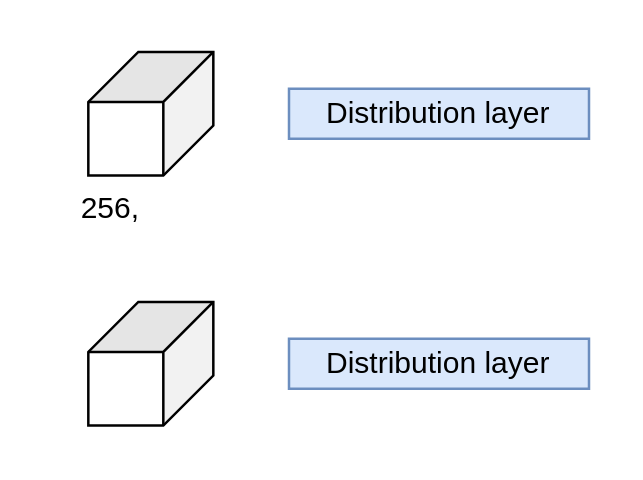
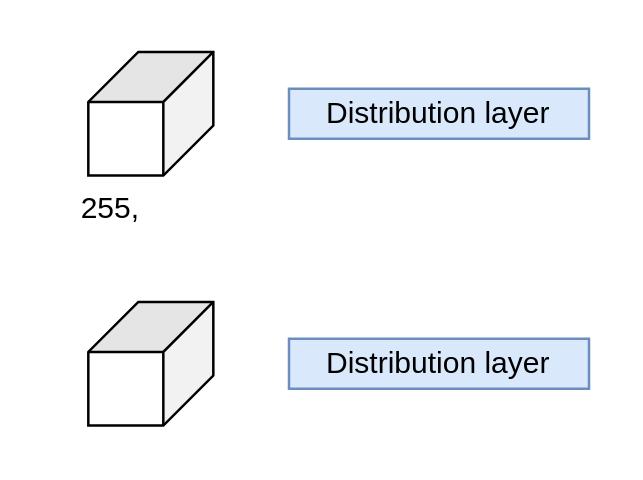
  <mxCell id="0" />
  <mxCell id="1" parent="0" />
  <mxCell id="2" value="Distribution layer" style="rounded=0;whiteSpace=wrap;html=1;fillColor=#dae8fc;strokeColor=#6c8ebf;" vertex="1" parent="1"><mxGeometry x="115" y="35" width="120" height="20" as="geometry" /></mxCell>
  <mxCell id="3" value="" style="shape=cube;whiteSpace=wrap;html=1;boundedLbl=1;backgroundOutline=1;darkOpacity=0.05;darkOpacity2=0.1;size=20;rotation=90;" vertex="1" parent="1"><mxGeometry x="35" y="20" width="49.45" height="50" as="geometry" /></mxCell>
  <mxCell id="4" value="" style="shape=cube;whiteSpace=wrap;html=1;boundedLbl=1;backgroundOutline=1;darkOpacity=0.05;darkOpacity2=0.1;size=20;rotation=90;" vertex="1" parent="1"><mxGeometry x="35" y="120" width="49.45" height="50" as="geometry" /></mxCell>
  <mxCell id="5" value="Distribution layer" style="rounded=0;whiteSpace=wrap;html=1;fillColor=#dae8fc;strokeColor=#6c8ebf;" vertex="1" parent="1"><mxGeometry x="115" y="135" width="120" height="20" as="geometry" /></mxCell>
- <mxCell id="6" value="256,&amp;nbsp;" style="text;html=1;align=center;verticalAlign=middle;resizable=0;points=[];autosize=1;strokeColor=none;fillColor=none;" vertex="1" parent="1"><mxGeometry x="20" y="68" width="50" height="30" as="geometry" /></mxCell>
+ <mxCell id="6" value="255,&amp;nbsp;" style="text;html=1;align=center;verticalAlign=middle;resizable=0;points=[];autosize=1;strokeColor=none;fillColor=none;" vertex="1" parent="1"><mxGeometry x="20" y="68" width="50" height="30" as="geometry" /></mxCell>
